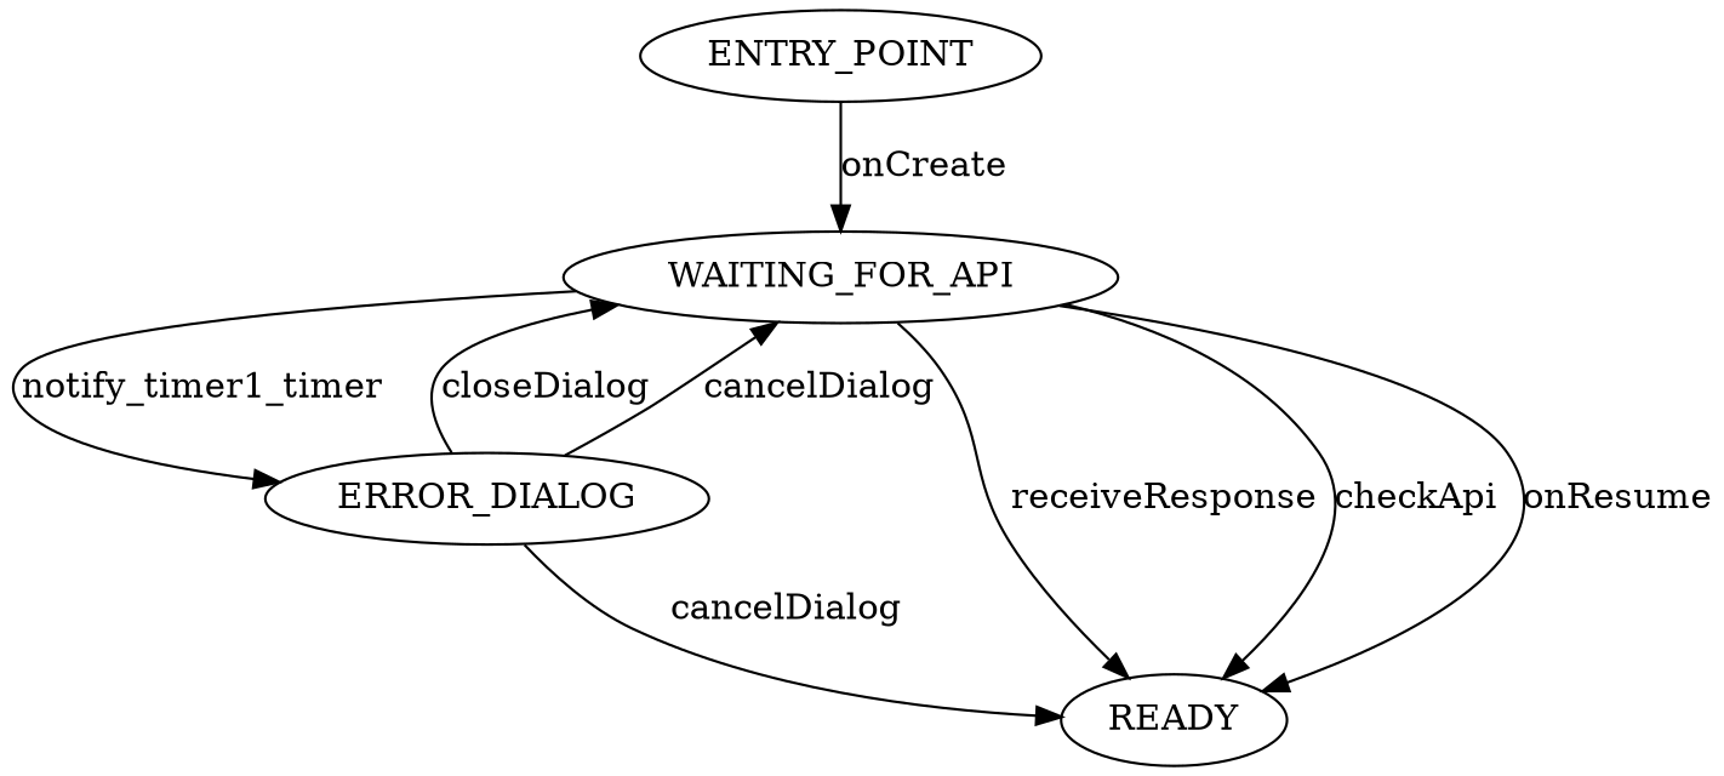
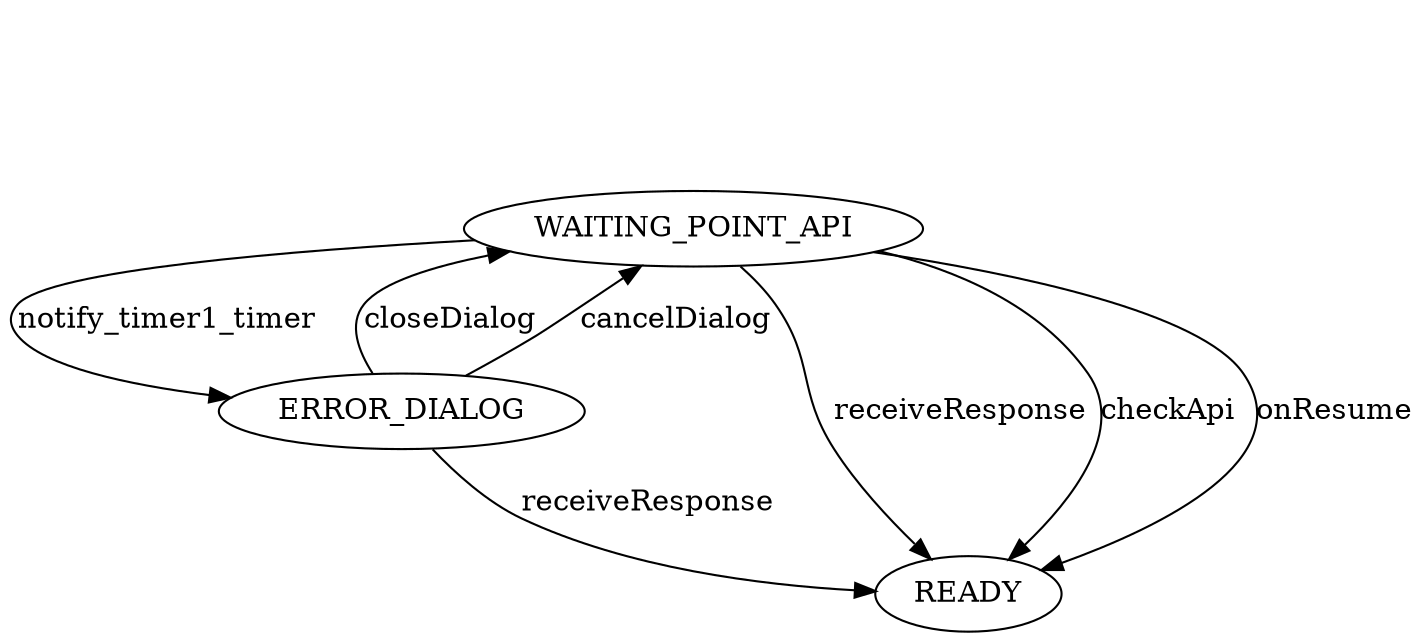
  digraph {
-   ENTRY_POINT
-   WAITING_FOR_API
+   WAITING_FOR_API [label=WAITING_POINT_API]
    ERROR_DIALOG
    READY
-   ENTRY_POINT -> WAITING_FOR_API [label=onCreate]
    WAITING_FOR_API -> ERROR_DIALOG [label=notify_timer1_timer]
    WAITING_FOR_API -> READY [label=receiveResponse]
    WAITING_FOR_API -> READY [label=checkApi]
    WAITING_FOR_API -> READY [label=onResume]
    ERROR_DIALOG -> WAITING_FOR_API [label=closeDialog]
    ERROR_DIALOG -> WAITING_FOR_API [label=cancelDialog]
-   ERROR_DIALOG -> READY [label=cancelDialog]
+   ERROR_DIALOG -> READY [label=receiveResponse]
  }
